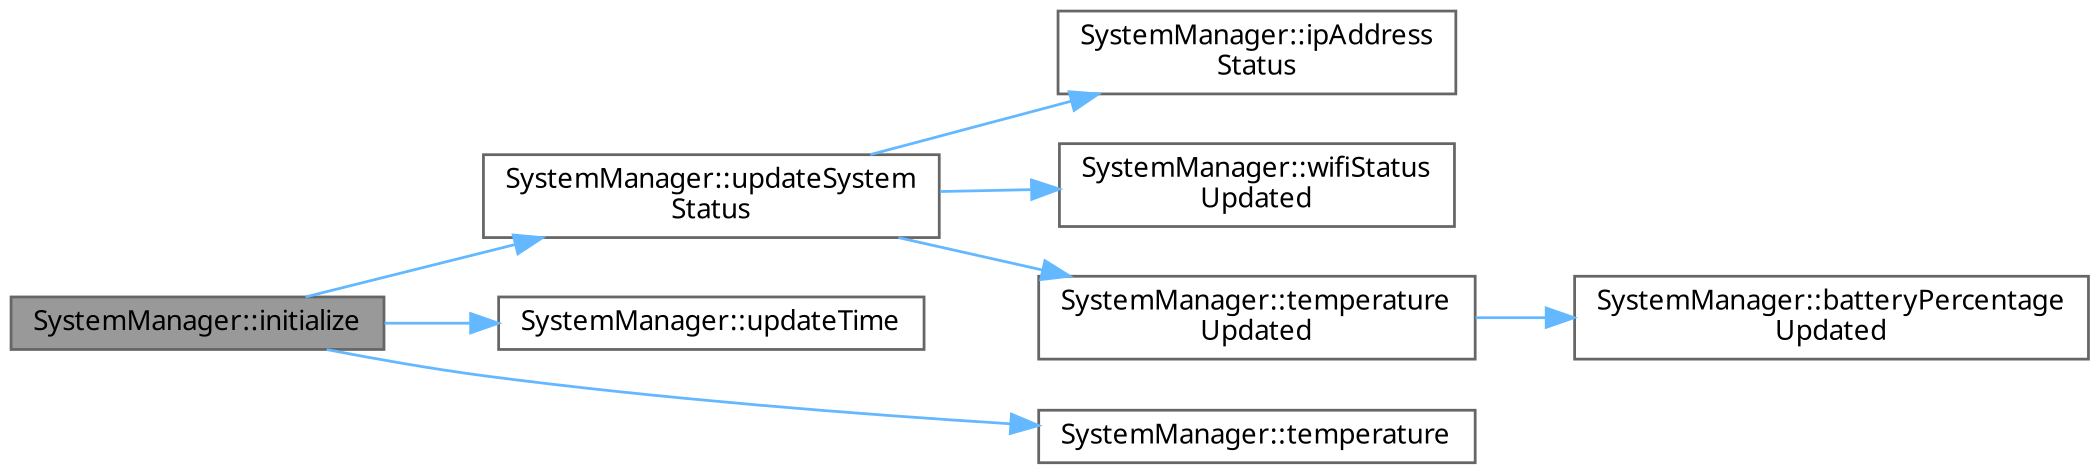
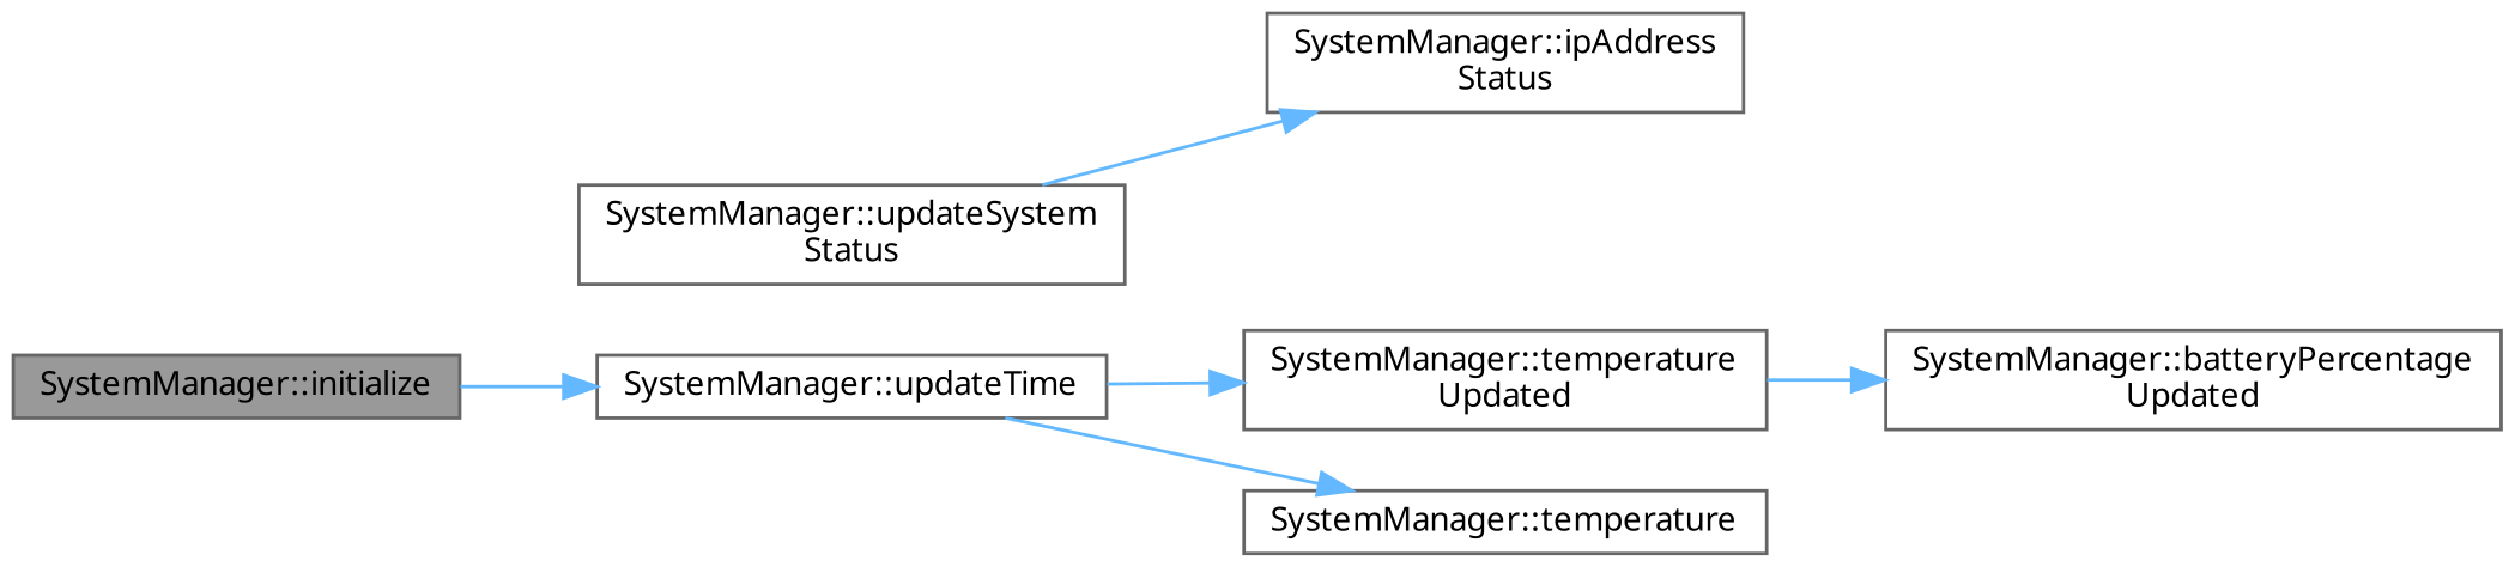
  digraph {
    fontname="Noto Sans"
    rankdir=LR
    node [color=grey40 fillcolor=white fontname="Noto Sans" fontsize=10 shape=box style=filled]
    edge [color=steelblue1 fontname="Noto Sans" fontsize=10 labelfontname=Helvetica labelfontsize=10 style=solid]
    n1 [color=gray40 fillcolor=grey60 fontcolor=black height=0.2 label="SystemManager::initialize" width=0.4]
    n2 [height=0.2 label="SystemManager::updateSystem\lStatus" width=0.4]
    n3 [height=0.2 label="SystemManager::updateTime" width=0.4]
    n4 [height=0.2 label="SystemManager::ipAddress\lStatus" width=0.4]
    n5 [height=0.2 label="SystemManager::temperature\lUpdated" width=0.4]
-   n6 [height=0.2 label="SystemManager::wifiStatus\lUpdated" width=0.4]
    n7 [height=0.2 label="SystemManager::temperature" width=0.4]
    n8 [height=0.2 label="SystemManager::batteryPercentage\lUpdated" width=0.4]
-   n1 -> n2
    n1 -> n3
    n2 -> n4
-   n2 -> n5
-   n2 -> n6
-   n1 -> n7
+   n3 -> n5
+   n3 -> n7
    n5 -> n8
  }
